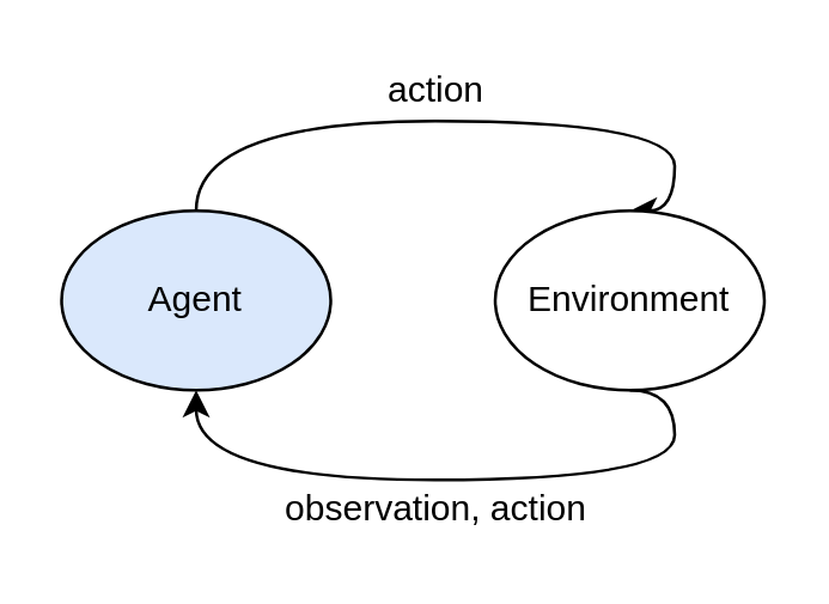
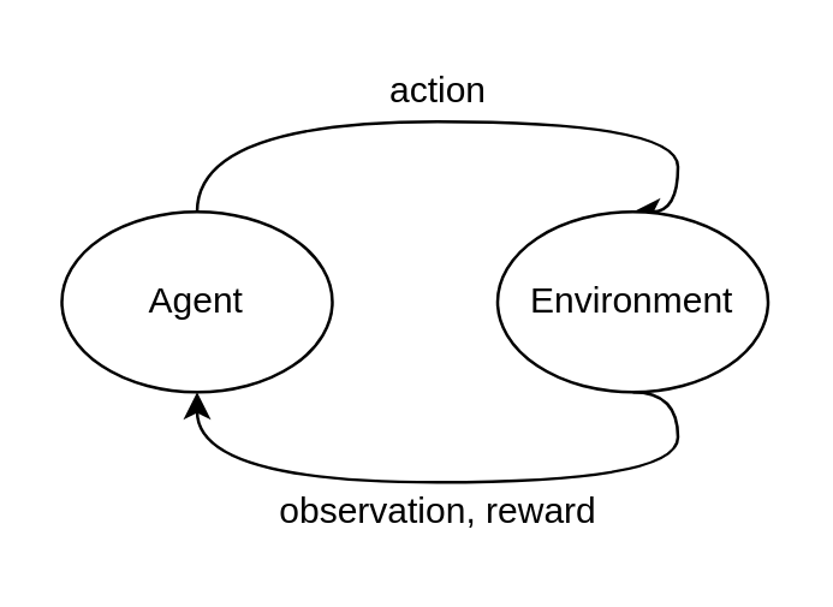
  <mxCell id="0" />
  <mxCell id="1" parent="0" />
  <mxCell id="2" style="edgeStyle=orthogonalEdgeStyle;orthogonalLoop=1;jettySize=auto;html=1;entryX=0.5;entryY=0;entryDx=0;entryDy=0;exitX=0.5;exitY=0;exitDx=0;exitDy=0;curved=1;" edge="1" parent="1" source="4" target="5"><mxGeometry relative="1" as="geometry"><Array as="points"><mxPoint x="65" y="40" /><mxPoint x="225" y="40" /></Array></mxGeometry></mxCell>
  <mxCell id="3" style="edgeStyle=orthogonalEdgeStyle;curved=1;orthogonalLoop=1;jettySize=auto;html=1;entryX=0.5;entryY=1;entryDx=0;entryDy=0;exitX=0.5;exitY=1;exitDx=0;exitDy=0;startArrow=classic;startFill=1;endArrow=none;endFill=0;" edge="1" parent="1" source="4" target="5"><mxGeometry relative="1" as="geometry"><Array as="points"><mxPoint x="65" y="160" /><mxPoint x="225" y="160" /></Array></mxGeometry></mxCell>
- <mxCell id="4" value="Agent" style="ellipse;whiteSpace=wrap;html=1;hachureGap=4;fillColor=#dae8fc;" vertex="1" parent="1"><mxGeometry x="20" y="70" width="90" height="60" as="geometry" /></mxCell>
+ <mxCell id="4" value="Agent" style="ellipse;whiteSpace=wrap;html=1;hachureGap=4;" vertex="1" parent="1"><mxGeometry x="20" y="70" width="90" height="60" as="geometry" /></mxCell>
  <mxCell id="5" value="Environment" style="ellipse;whiteSpace=wrap;html=1;hachureGap=4;" vertex="1" parent="1"><mxGeometry x="165" y="70" width="90" height="60" as="geometry" /></mxCell>
  <mxCell id="6" value="action" style="text;html=1;align=center;verticalAlign=middle;resizable=0;points=[];autosize=1;strokeColor=none;fillColor=none;" vertex="1" parent="1"><mxGeometry x="120" y="20" width="50" height="20" as="geometry" /></mxCell>
- <mxCell id="7" value="observation, action" style="text;html=1;align=center;verticalAlign=middle;resizable=0;points=[];autosize=1;strokeColor=none;fillColor=none;" vertex="1" parent="1"><mxGeometry x="85" y="160" width="120" height="20" as="geometry" /></mxCell>
+ <mxCell id="7" value="observation, reward" style="text;html=1;align=center;verticalAlign=middle;resizable=0;points=[];autosize=1;strokeColor=none;fillColor=none;" vertex="1" parent="1"><mxGeometry x="85" y="160" width="120" height="20" as="geometry" /></mxCell>
